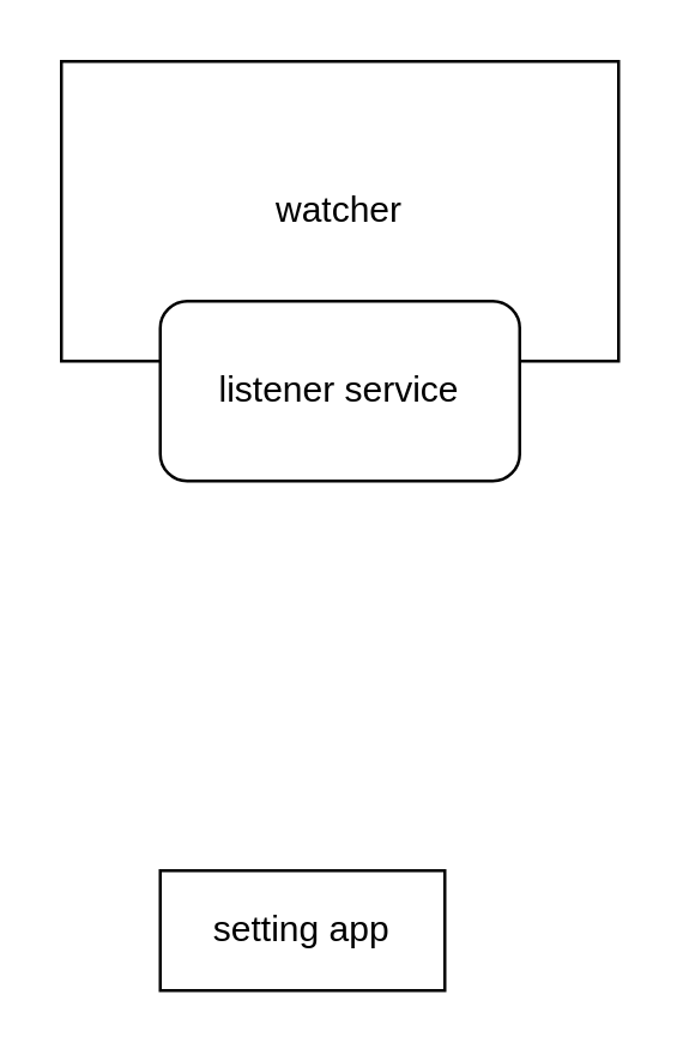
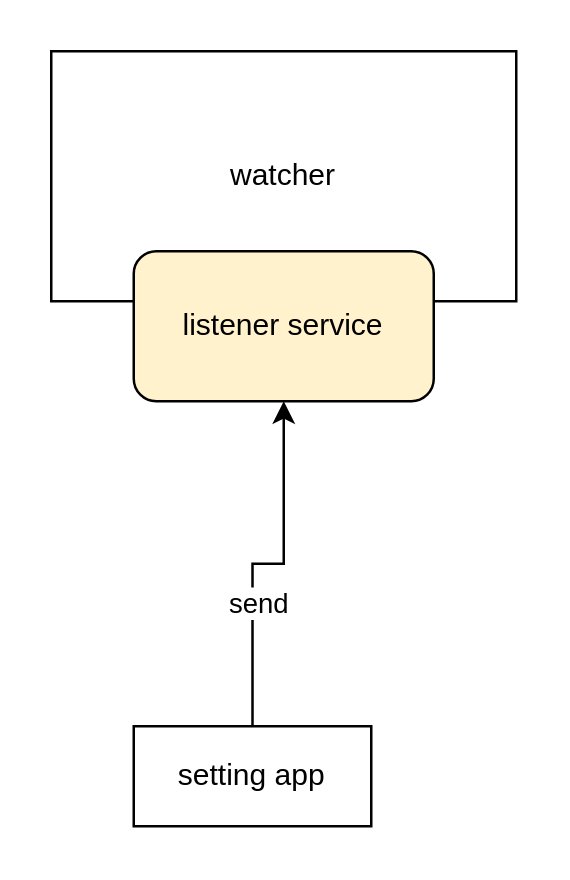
  <mxCell id="0" />
  <mxCell id="1" parent="0" />
  <mxCell id="2" value="watcher" style="rounded=0;whiteSpace=wrap;html=1;" vertex="1" parent="1"><mxGeometry x="20" y="20" width="186" height="100" as="geometry" /></mxCell>
- <mxCell id="3" value="listener service" style="rounded=1;whiteSpace=wrap;html=1;" vertex="1" parent="1"><mxGeometry x="53" y="100" width="120" height="60" as="geometry" /></mxCell>
+ <mxCell id="3" value="listener service" style="rounded=1;whiteSpace=wrap;html=1;fillColor=#fff2cc;" vertex="1" parent="1"><mxGeometry x="53" y="100" width="120" height="60" as="geometry" /></mxCell>
+ <mxCell id="4" style="edgeStyle=orthogonalEdgeStyle;rounded=0;orthogonalLoop=1;jettySize=auto;html=1;entryX=0.5;entryY=1;entryDx=0;entryDy=0;" edge="1" parent="1" source="6" target="3"><mxGeometry relative="1" as="geometry" /></mxCell>
+ <mxCell id="5" value="send" style="edgeLabel;html=1;align=center;verticalAlign=middle;resizable=0;points=[];" vertex="1" connectable="0" parent="4"><mxGeometry x="-0.292" y="-2" relative="1" as="geometry"><mxPoint as="offset" /></mxGeometry></mxCell>
  <mxCell id="6" value="setting app" style="rounded=0;whiteSpace=wrap;html=1;" vertex="1" parent="1"><mxGeometry x="53" y="290" width="95" height="40" as="geometry" /></mxCell>
